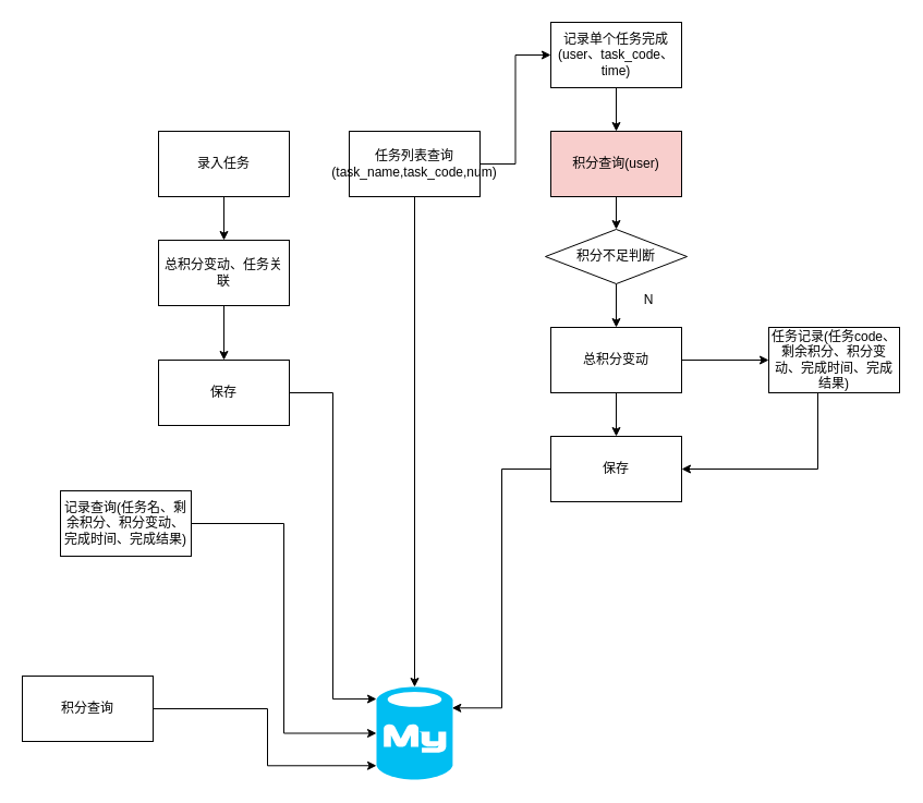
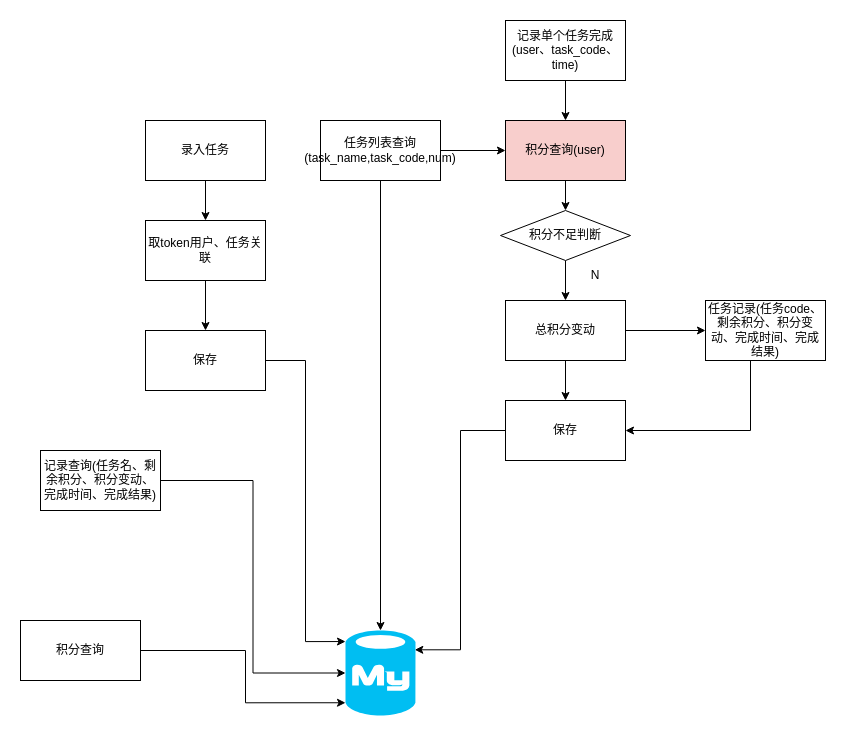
  <mxCell id="0" />
  <mxCell id="1" parent="0" />
  <mxCell id="2" value="" style="edgeStyle=orthogonalEdgeStyle;rounded=0;orthogonalLoop=1;jettySize=auto;html=1;" parent="1" source="3" target="5" edge="1"><mxGeometry relative="1" as="geometry" /></mxCell>
  <mxCell id="3" value="录入任务" style="rounded=0;whiteSpace=wrap;html=1;" parent="1" vertex="1"><mxGeometry x="145" y="120" width="120" height="60" as="geometry" /></mxCell>
  <mxCell id="4" value="" style="edgeStyle=orthogonalEdgeStyle;rounded=0;orthogonalLoop=1;jettySize=auto;html=1;" parent="1" source="5" target="8" edge="1"><mxGeometry relative="1" as="geometry" /></mxCell>
- <mxCell id="5" value="总积分变动、任务关联" style="rounded=0;whiteSpace=wrap;html=1;" parent="1" vertex="1"><mxGeometry x="145" y="220" width="120" height="60" as="geometry" /></mxCell>
+ <mxCell id="5" value="取token用户、任务关联" style="rounded=0;whiteSpace=wrap;html=1;" parent="1" vertex="1"><mxGeometry x="145" y="220" width="120" height="60" as="geometry" /></mxCell>
  <mxCell id="6" value="" style="verticalLabelPosition=bottom;html=1;verticalAlign=top;align=center;strokeColor=none;fillColor=#00BEF2;shape=mxgraph.azure.mysql_database;" parent="1" vertex="1"><mxGeometry x="345" y="630" width="70" height="85" as="geometry" /></mxCell>
  <mxCell id="7" style="edgeStyle=orthogonalEdgeStyle;rounded=0;orthogonalLoop=1;jettySize=auto;html=1;entryX=0;entryY=0.13;entryDx=0;entryDy=0;entryPerimeter=0;" parent="1" source="8" target="6" edge="1"><mxGeometry relative="1" as="geometry"><mxPoint x="355" y="360" as="targetPoint" /></mxGeometry></mxCell>
  <mxCell id="8" value="保存" style="rounded=0;whiteSpace=wrap;html=1;" parent="1" vertex="1"><mxGeometry x="145" y="330" width="120" height="60" as="geometry" /></mxCell>
  <mxCell id="9" style="edgeStyle=orthogonalEdgeStyle;rounded=0;orthogonalLoop=1;jettySize=auto;html=1;entryX=0.5;entryY=0;entryDx=0;entryDy=0;exitX=0.5;exitY=1;exitDx=0;exitDy=0;" parent="1" source="10" target="17" edge="1"><mxGeometry relative="1" as="geometry"><mxPoint x="565" y="80" as="sourcePoint" /></mxGeometry></mxCell>
  <mxCell id="10" value="记录单个任务完成&lt;br&gt;(user、task_code、time)" style="rounded=0;whiteSpace=wrap;html=1;" parent="1" vertex="1"><mxGeometry x="505" y="20" width="120" height="60" as="geometry" /></mxCell>
  <mxCell id="11" value="" style="edgeStyle=orthogonalEdgeStyle;rounded=0;orthogonalLoop=1;jettySize=auto;html=1;" parent="1" source="13" target="15" edge="1"><mxGeometry relative="1" as="geometry" /></mxCell>
  <mxCell id="12" value="" style="edgeStyle=orthogonalEdgeStyle;rounded=0;orthogonalLoop=1;jettySize=auto;html=1;" parent="1" source="13" target="26" edge="1"><mxGeometry relative="1" as="geometry" /></mxCell>
  <mxCell id="13" value="总积分变动" style="rounded=0;whiteSpace=wrap;html=1;" parent="1" vertex="1"><mxGeometry x="505" y="300" width="120" height="60" as="geometry" /></mxCell>
  <mxCell id="14" style="edgeStyle=orthogonalEdgeStyle;rounded=0;orthogonalLoop=1;jettySize=auto;html=1;entryX=0.99;entryY=0.227;entryDx=0;entryDy=0;entryPerimeter=0;" parent="1" source="15" target="6" edge="1"><mxGeometry relative="1" as="geometry"><mxPoint x="435" y="360" as="targetPoint" /></mxGeometry></mxCell>
  <mxCell id="15" value="保存" style="rounded=0;whiteSpace=wrap;html=1;" parent="1" vertex="1"><mxGeometry x="505" y="400" width="120" height="60" as="geometry" /></mxCell>
  <mxCell id="16" style="edgeStyle=orthogonalEdgeStyle;rounded=0;orthogonalLoop=1;jettySize=auto;html=1;entryX=0.5;entryY=0;entryDx=0;entryDy=0;" parent="1" source="17" target="19" edge="1"><mxGeometry relative="1" as="geometry" /></mxCell>
  <mxCell id="17" value="积分查询(user)" style="rounded=0;whiteSpace=wrap;html=1;fillColor=#f8cecc;" parent="1" vertex="1"><mxGeometry x="505" y="120" width="120" height="60" as="geometry" /></mxCell>
  <mxCell id="18" value="" style="edgeStyle=orthogonalEdgeStyle;rounded=0;orthogonalLoop=1;jettySize=auto;html=1;" parent="1" source="19" target="13" edge="1"><mxGeometry relative="1" as="geometry" /></mxCell>
  <mxCell id="19" value="积分不足判断" style="rhombus;whiteSpace=wrap;html=1;rounded=0;" parent="1" vertex="1"><mxGeometry x="500" y="210" width="130" height="50" as="geometry" /></mxCell>
  <mxCell id="20" value="N" style="text;html=1;strokeColor=none;fillColor=none;align=center;verticalAlign=middle;whiteSpace=wrap;rounded=0;" parent="1" vertex="1"><mxGeometry x="575" y="270" width="40" height="10" as="geometry" /></mxCell>
  <mxCell id="21" style="edgeStyle=orthogonalEdgeStyle;rounded=0;orthogonalLoop=1;jettySize=auto;html=1;entryX=0;entryY=0.85;entryDx=0;entryDy=0;entryPerimeter=0;" edge="1" parent="1" source="22" target="6"><mxGeometry relative="1" as="geometry"><Array as="points"><mxPoint x="245" y="650" /><mxPoint x="245" y="702" /></Array></mxGeometry></mxCell>
  <mxCell id="22" value="积分查询" style="rounded=0;whiteSpace=wrap;html=1;" parent="1" vertex="1"><mxGeometry x="20" y="620" width="120" height="60" as="geometry" /></mxCell>
  <mxCell id="23" style="edgeStyle=orthogonalEdgeStyle;rounded=0;orthogonalLoop=1;jettySize=auto;html=1;entryX=0;entryY=0.5;entryDx=0;entryDy=0;entryPerimeter=0;" parent="1" source="24" target="6" edge="1"><mxGeometry relative="1" as="geometry" /></mxCell>
- <mxCell id="24" value="记录查询(任务名、剩余积分、积分变动、完成时间、完成结果)" style="rounded=0;whiteSpace=wrap;html=1;" parent="1" vertex="1"><mxGeometry x="55" y="450" width="120" height="60" as="geometry" /></mxCell>
+ <mxCell id="24" value="记录查询(任务名、剩余积分、积分变动、完成时间、完成结果)" style="rounded=0;whiteSpace=wrap;html=1;" parent="1" vertex="1"><mxGeometry x="40" y="450" width="120" height="60" as="geometry" /></mxCell>
  <mxCell id="25" style="edgeStyle=orthogonalEdgeStyle;rounded=0;orthogonalLoop=1;jettySize=auto;html=1;entryX=1;entryY=0.5;entryDx=0;entryDy=0;" parent="1" source="26" target="15" edge="1"><mxGeometry relative="1" as="geometry"><Array as="points"><mxPoint x="750" y="430" /></Array></mxGeometry></mxCell>
  <mxCell id="26" value="任务记录(任务code、剩余积分、积分变动、完成时间、完成结果)" style="rounded=0;whiteSpace=wrap;html=1;" parent="1" vertex="1"><mxGeometry x="705" y="300" width="120" height="60" as="geometry" /></mxCell>
  <mxCell id="27" style="edgeStyle=orthogonalEdgeStyle;rounded=0;orthogonalLoop=1;jettySize=auto;html=1;entryX=0.5;entryY=0;entryDx=0;entryDy=0;entryPerimeter=0;" edge="1" parent="1" source="29" target="6"><mxGeometry relative="1" as="geometry" /></mxCell>
- <mxCell id="28" style="edgeStyle=orthogonalEdgeStyle;rounded=0;orthogonalLoop=1;jettySize=auto;html=1;entryX=0;entryY=0.5;entryDx=0;entryDy=0;" edge="1" parent="1" source="29" target="10"><mxGeometry relative="1" as="geometry" /></mxCell>
+ <mxCell id="28" style="edgeStyle=orthogonalEdgeStyle;rounded=0;orthogonalLoop=1;jettySize=auto;html=1;" edge="1" parent="1" source="29" target="17"><mxGeometry relative="1" as="geometry" /></mxCell>
  <mxCell id="29" value="任务列表查询(task_name,task_code,num)" style="rounded=0;whiteSpace=wrap;html=1;" vertex="1" parent="1"><mxGeometry x="320" y="120" width="120" height="60" as="geometry" /></mxCell>
